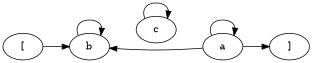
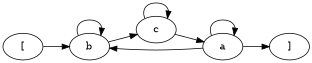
  digraph {
    rankdir=LR
    n1 [label="["]
    n2 [label=b]
    n3 [label=c]
    n4 [label=a]
    n5 [label="]"]
    n1 -> n2
    n2 -> n2
+   n2 -> n3
    n3 -> n3
+   n3 -> n4
    n4 -> n2
    n4 -> n4
    n4 -> n5
  }
